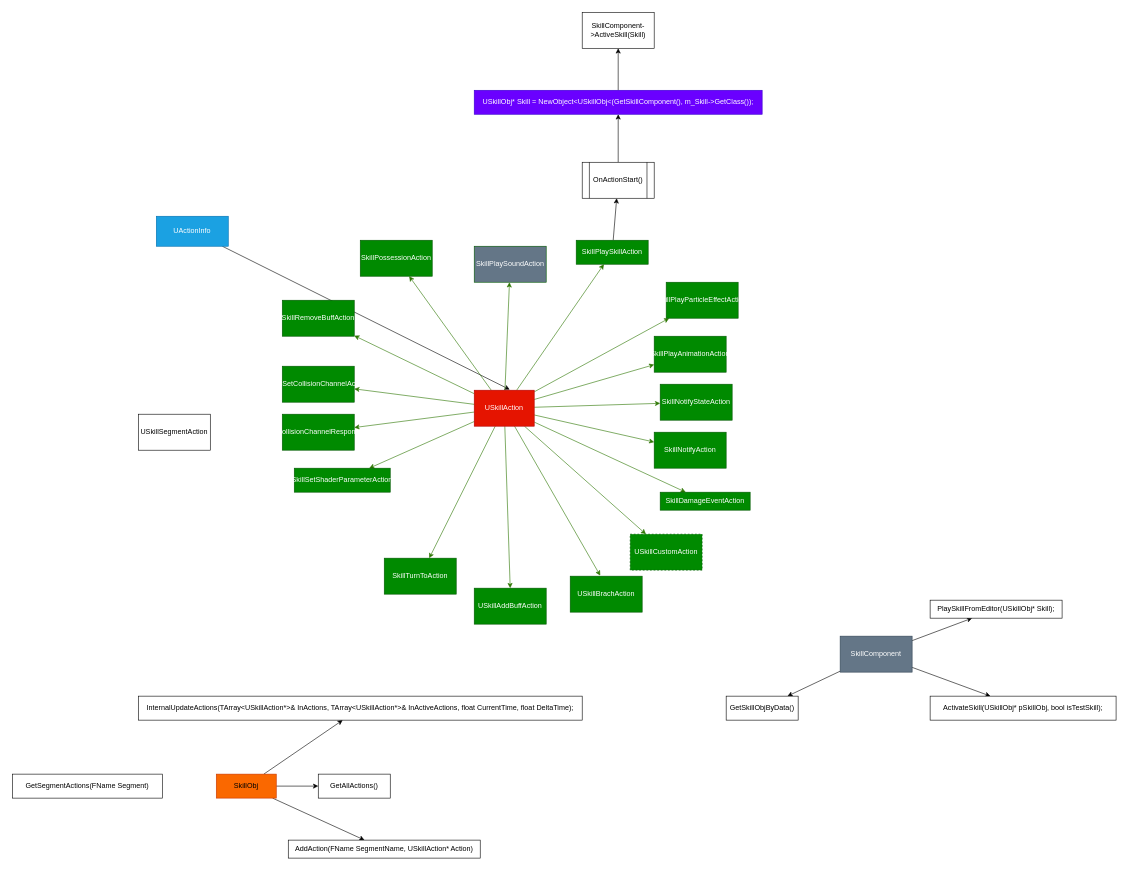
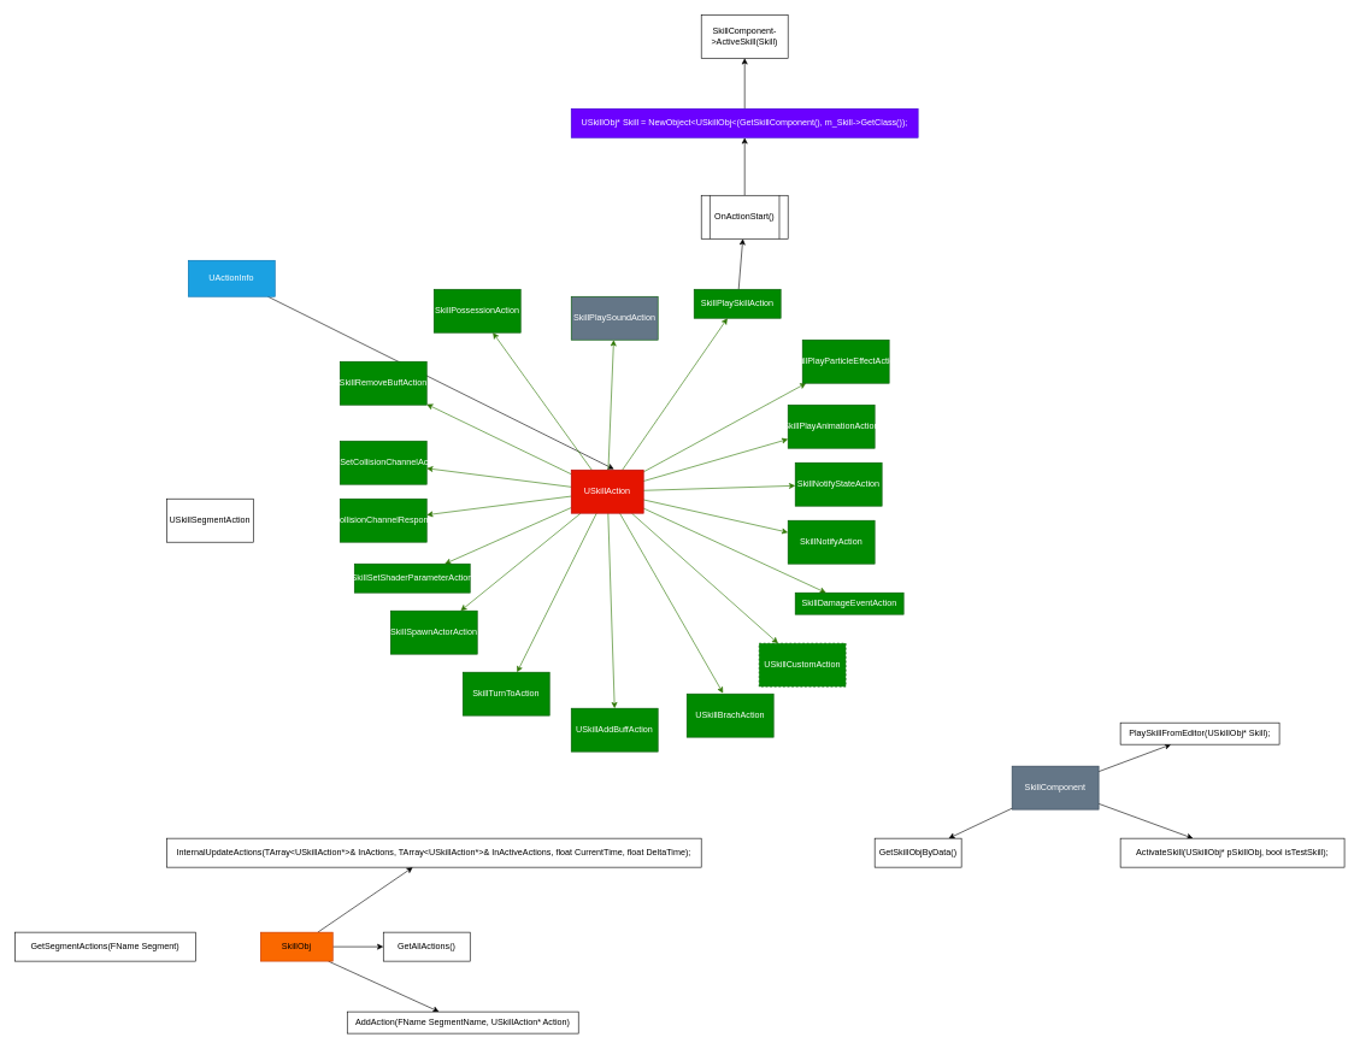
  <mxCell id="0" />
  <mxCell id="1" parent="0" />
  <mxCell id="2" style="edgeStyle=none;rounded=0;orthogonalLoop=1;jettySize=auto;html=1;entryX=0.592;entryY=-0.017;entryDx=0;entryDy=0;entryPerimeter=0;" edge="1" parent="1" source="3" target="22"><mxGeometry relative="1" as="geometry"><mxPoint x="500" y="670" as="targetPoint" /></mxGeometry></mxCell>
  <mxCell id="3" value="UActionInfo" style="rounded=0;whiteSpace=wrap;html=1;fillColor=#1ba1e2;strokeColor=#006EAF;fontColor=#ffffff;" vertex="1" parent="1"><mxGeometry x="260" y="360" width="120" height="50" as="geometry" /></mxCell>
  <mxCell id="4" value="USkillSegmentAction" style="rounded=0;whiteSpace=wrap;html=1;" vertex="1" parent="1"><mxGeometry x="230" y="690" width="120" height="60" as="geometry" /></mxCell>
  <mxCell id="5" style="edgeStyle=none;rounded=0;orthogonalLoop=1;jettySize=auto;html=1;entryX=0.5;entryY=0;entryDx=0;entryDy=0;fillColor=#60a917;strokeColor=#2D7600;" edge="1" parent="1" source="22" target="23"><mxGeometry relative="1" as="geometry"><mxPoint x="470" y="780" as="targetPoint" /></mxGeometry></mxCell>
  <mxCell id="6" style="edgeStyle=none;rounded=0;orthogonalLoop=1;jettySize=auto;html=1;entryX=0.417;entryY=-0.017;entryDx=0;entryDy=0;entryPerimeter=0;fillColor=#60a917;strokeColor=#2D7600;" edge="1" parent="1" source="22" target="24"><mxGeometry relative="1" as="geometry"><mxPoint x="610" y="780" as="targetPoint" /></mxGeometry></mxCell>
  <mxCell id="7" style="edgeStyle=none;rounded=0;orthogonalLoop=1;jettySize=auto;html=1;fillColor=#60a917;strokeColor=#2D7600;" edge="1" parent="1" source="22" target="25"><mxGeometry relative="1" as="geometry"><mxPoint x="780" y="790" as="targetPoint" /></mxGeometry></mxCell>
  <mxCell id="8" style="edgeStyle=none;rounded=0;orthogonalLoop=1;jettySize=auto;html=1;fillColor=#60a917;strokeColor=#2D7600;" edge="1" parent="1" source="22" target="26"><mxGeometry relative="1" as="geometry"><mxPoint x="960" y="810" as="targetPoint" /></mxGeometry></mxCell>
  <mxCell id="9" style="edgeStyle=none;rounded=0;orthogonalLoop=1;jettySize=auto;html=1;fillColor=#60a917;strokeColor=#2D7600;" edge="1" parent="1" source="22" target="27"><mxGeometry relative="1" as="geometry"><mxPoint x="1170" y="820" as="targetPoint" /></mxGeometry></mxCell>
  <mxCell id="10" style="edgeStyle=none;rounded=0;orthogonalLoop=1;jettySize=auto;html=1;fillColor=#60a917;strokeColor=#2D7600;" edge="1" parent="1" source="22" target="28"><mxGeometry relative="1" as="geometry"><mxPoint x="1100" y="680" as="targetPoint" /></mxGeometry></mxCell>
  <mxCell id="11" style="edgeStyle=none;rounded=0;orthogonalLoop=1;jettySize=auto;html=1;fillColor=#60a917;strokeColor=#2D7600;" edge="1" parent="1" source="22" target="29"><mxGeometry relative="1" as="geometry"><mxPoint x="1100" y="610" as="targetPoint" /></mxGeometry></mxCell>
  <mxCell id="12" style="edgeStyle=none;rounded=0;orthogonalLoop=1;jettySize=auto;html=1;fillColor=#60a917;strokeColor=#2D7600;" edge="1" parent="1" source="22" target="30"><mxGeometry relative="1" as="geometry"><mxPoint x="1040" y="500" as="targetPoint" /></mxGeometry></mxCell>
  <mxCell id="13" style="edgeStyle=none;rounded=0;orthogonalLoop=1;jettySize=auto;html=1;fillColor=#60a917;strokeColor=#2D7600;" edge="1" parent="1" source="22" target="32"><mxGeometry relative="1" as="geometry"><mxPoint x="1020" y="410" as="targetPoint" /></mxGeometry></mxCell>
  <mxCell id="14" style="edgeStyle=none;rounded=0;orthogonalLoop=1;jettySize=auto;html=1;fillColor=#60a917;strokeColor=#2D7600;" edge="1" parent="1" source="22" target="33"><mxGeometry relative="1" as="geometry"><mxPoint x="820" y="400" as="targetPoint" /></mxGeometry></mxCell>
  <mxCell id="15" style="edgeStyle=none;rounded=0;orthogonalLoop=1;jettySize=auto;html=1;fillColor=#60a917;strokeColor=#2D7600;" edge="1" parent="1" source="22" target="34"><mxGeometry relative="1" as="geometry"><mxPoint x="600" y="400" as="targetPoint" /></mxGeometry></mxCell>
  <mxCell id="16" style="edgeStyle=none;rounded=0;orthogonalLoop=1;jettySize=auto;html=1;fillColor=#60a917;strokeColor=#2D7600;" edge="1" parent="1" source="22" target="35"><mxGeometry relative="1" as="geometry"><mxPoint x="480" y="550" as="targetPoint" /></mxGeometry></mxCell>
  <mxCell id="17" style="edgeStyle=none;rounded=0;orthogonalLoop=1;jettySize=auto;html=1;fillColor=#60a917;strokeColor=#2D7600;" edge="1" parent="1" source="22" target="36"><mxGeometry relative="1" as="geometry"><mxPoint x="530" y="640" as="targetPoint" /></mxGeometry></mxCell>
  <mxCell id="18" style="edgeStyle=none;rounded=0;orthogonalLoop=1;jettySize=auto;html=1;fillColor=#60a917;strokeColor=#2D7600;" edge="1" parent="1" source="22" target="37"><mxGeometry relative="1" as="geometry"><mxPoint x="500" y="710" as="targetPoint" /></mxGeometry></mxCell>
  <mxCell id="19" style="edgeStyle=none;rounded=0;orthogonalLoop=1;jettySize=auto;html=1;fillColor=#60a917;strokeColor=#2D7600;" edge="1" parent="1" source="22" target="38"><mxGeometry relative="1" as="geometry"><mxPoint x="490" y="830" as="targetPoint" /></mxGeometry></mxCell>
+ <mxCell id="20" style="edgeStyle=none;rounded=0;orthogonalLoop=1;jettySize=auto;html=1;fillColor=#60a917;strokeColor=#2D7600;" edge="1" parent="1" source="22" target="39"><mxGeometry relative="1" as="geometry"><mxPoint x="500" y="870" as="targetPoint" /></mxGeometry></mxCell>
  <mxCell id="21" style="edgeStyle=none;rounded=0;orthogonalLoop=1;jettySize=auto;html=1;fillColor=#60a917;strokeColor=#2D7600;" edge="1" parent="1" source="22" target="40"><mxGeometry relative="1" as="geometry"><mxPoint x="530" y="970" as="targetPoint" /></mxGeometry></mxCell>
  <mxCell id="22" value="USkillAction" style="rounded=0;whiteSpace=wrap;html=1;fillColor=#e51400;strokeColor=#B20000;fontColor=#ffffff;" vertex="1" parent="1"><mxGeometry x="790" y="650" width="100" height="60" as="geometry" /></mxCell>
  <mxCell id="23" value="USkillAddBuffAction" style="rounded=0;whiteSpace=wrap;html=1;fillColor=#008a00;strokeColor=#005700;fontColor=#ffffff;" vertex="1" parent="1"><mxGeometry x="790" y="980" width="120" height="60" as="geometry" /></mxCell>
  <mxCell id="24" value="USkillBrachAction" style="rounded=0;whiteSpace=wrap;html=1;fillColor=#008a00;strokeColor=#005700;fontColor=#ffffff;" vertex="1" parent="1"><mxGeometry x="950" y="960" width="120" height="60" as="geometry" /></mxCell>
  <mxCell id="25" value="USkillCustomAction" style="rounded=0;whiteSpace=wrap;html=1;fillColor=#008a00;strokeColor=#005700;fontColor=#ffffff;dashed=1;" vertex="1" parent="1"><mxGeometry x="1050" y="890" width="120" height="60" as="geometry" /></mxCell>
  <mxCell id="26" value="SkillDamageEventAction" style="rounded=0;whiteSpace=wrap;html=1;fillColor=#008a00;strokeColor=#005700;fontColor=#ffffff;" vertex="1" parent="1"><mxGeometry x="1100" y="820" width="150" height="30" as="geometry" /></mxCell>
  <mxCell id="27" value="SkillNotifyAction" style="rounded=0;whiteSpace=wrap;html=1;fillColor=#008a00;strokeColor=#005700;fontColor=#ffffff;" vertex="1" parent="1"><mxGeometry x="1090" y="720" width="120" height="60" as="geometry" /></mxCell>
  <mxCell id="28" value="SkillNotifyStateAction" style="rounded=0;whiteSpace=wrap;html=1;fillColor=#008a00;strokeColor=#005700;fontColor=#ffffff;" vertex="1" parent="1"><mxGeometry x="1100" y="640" width="120" height="60" as="geometry" /></mxCell>
  <mxCell id="29" value="SkillPlayAnimationAction" style="rounded=0;whiteSpace=wrap;html=1;fillColor=#008a00;strokeColor=#005700;fontColor=#ffffff;" vertex="1" parent="1"><mxGeometry x="1090" y="560" width="120" height="60" as="geometry" /></mxCell>
  <mxCell id="30" value="SkillPlayParticleEffectAction" style="rounded=0;whiteSpace=wrap;html=1;fillColor=#008a00;strokeColor=#005700;fontColor=#ffffff;" vertex="1" parent="1"><mxGeometry x="1110" y="470" width="120" height="60" as="geometry" /></mxCell>
  <mxCell id="31" style="edgeStyle=none;rounded=0;orthogonalLoop=1;jettySize=auto;html=1;" edge="1" parent="1" source="32" target="52"><mxGeometry relative="1" as="geometry"><mxPoint x="1030" y="300" as="targetPoint" /></mxGeometry></mxCell>
  <mxCell id="32" value="SkillPlaySkillAction" style="rounded=0;whiteSpace=wrap;html=1;fillColor=#008a00;strokeColor=#005700;fontColor=#ffffff;" vertex="1" parent="1"><mxGeometry x="960" y="400" width="120" height="40" as="geometry" /></mxCell>
  <mxCell id="33" value="SkillPlaySoundAction" style="rounded=0;whiteSpace=wrap;html=1;fillColor=#647687;strokeColor=#005700;fontColor=#ffffff;" vertex="1" parent="1"><mxGeometry x="790" y="410" width="120" height="60" as="geometry" /></mxCell>
  <mxCell id="34" value="SkillPossessionAction" style="rounded=0;whiteSpace=wrap;html=1;fillColor=#008a00;strokeColor=#005700;fontColor=#ffffff;" vertex="1" parent="1"><mxGeometry x="600" y="400" width="120" height="60" as="geometry" /></mxCell>
  <mxCell id="35" value="SkillRemoveBuffAction" style="rounded=0;whiteSpace=wrap;html=1;fillColor=#008a00;strokeColor=#005700;fontColor=#ffffff;" vertex="1" parent="1"><mxGeometry x="470" y="500" width="120" height="60" as="geometry" /></mxCell>
  <mxCell id="36" value="SkillSetCollisionChannelAction" style="rounded=0;whiteSpace=wrap;html=1;fillColor=#008a00;strokeColor=#005700;fontColor=#ffffff;" vertex="1" parent="1"><mxGeometry x="470" y="610" width="120" height="60" as="geometry" /></mxCell>
  <mxCell id="37" value="SkillSetCollisionChannelResponseAction" style="rounded=0;whiteSpace=wrap;html=1;fillColor=#008a00;strokeColor=#005700;fontColor=#ffffff;" vertex="1" parent="1"><mxGeometry x="470" y="690" width="120" height="60" as="geometry" /></mxCell>
  <mxCell id="38" value="SkillSetShaderParameterAction" style="rounded=0;whiteSpace=wrap;html=1;fillColor=#008a00;strokeColor=#005700;fontColor=#ffffff;" vertex="1" parent="1"><mxGeometry x="490" y="780" width="160" height="40" as="geometry" /></mxCell>
+ <mxCell id="39" value="SkillSpawnActorAction" style="rounded=0;whiteSpace=wrap;html=1;fillColor=#008a00;strokeColor=#005700;fontColor=#ffffff;" vertex="1" parent="1"><mxGeometry x="540" y="845" width="120" height="60" as="geometry" /></mxCell>
  <mxCell id="40" value="SkillTurnToAction" style="rounded=0;whiteSpace=wrap;html=1;fillColor=#008a00;strokeColor=#005700;fontColor=#ffffff;" vertex="1" parent="1"><mxGeometry x="640" y="930" width="120" height="60" as="geometry" /></mxCell>
  <mxCell id="41" style="edgeStyle=none;rounded=0;orthogonalLoop=1;jettySize=auto;html=1;" edge="1" parent="1" source="44" target="49"><mxGeometry relative="1" as="geometry"><mxPoint x="1610" y="1020" as="targetPoint" /></mxGeometry></mxCell>
  <mxCell id="42" style="edgeStyle=none;rounded=0;orthogonalLoop=1;jettySize=auto;html=1;" edge="1" parent="1" source="44" target="50"><mxGeometry relative="1" as="geometry"><mxPoint x="1600" y="1090" as="targetPoint" /></mxGeometry></mxCell>
  <mxCell id="43" style="edgeStyle=none;rounded=0;orthogonalLoop=1;jettySize=auto;html=1;" edge="1" parent="1" source="44" target="60"><mxGeometry relative="1" as="geometry"><mxPoint x="1270" y="1170" as="targetPoint" /></mxGeometry></mxCell>
  <mxCell id="44" value="SkillComponent" style="rounded=0;whiteSpace=wrap;html=1;fillColor=#647687;strokeColor=#314354;fontColor=#ffffff;" vertex="1" parent="1"><mxGeometry x="1400" y="1060" width="120" height="60" as="geometry" /></mxCell>
  <mxCell id="45" style="edgeStyle=none;rounded=0;orthogonalLoop=1;jettySize=auto;html=1;" edge="1" parent="1" source="48" target="56"><mxGeometry relative="1" as="geometry"><mxPoint x="430" y="1170" as="targetPoint" /></mxGeometry></mxCell>
  <mxCell id="46" style="edgeStyle=none;rounded=0;orthogonalLoop=1;jettySize=auto;html=1;" edge="1" parent="1" source="48" target="57"><mxGeometry relative="1" as="geometry"><mxPoint x="590" y="1300" as="targetPoint" /></mxGeometry></mxCell>
  <mxCell id="47" style="edgeStyle=none;rounded=0;orthogonalLoop=1;jettySize=auto;html=1;" edge="1" parent="1" source="48" target="59"><mxGeometry relative="1" as="geometry"><mxPoint x="540" y="1370" as="targetPoint" /></mxGeometry></mxCell>
  <mxCell id="48" value="SkillObj" style="rounded=0;whiteSpace=wrap;html=1;fillColor=#fa6800;strokeColor=#C73500;fontColor=#000000;" vertex="1" parent="1"><mxGeometry x="360" y="1290" width="100" height="40" as="geometry" /></mxCell>
  <mxCell id="49" value="PlaySkillFromEditor(USkillObj* Skill);" style="rounded=0;whiteSpace=wrap;html=1;" vertex="1" parent="1"><mxGeometry x="1550" y="1000" width="220" height="30" as="geometry" /></mxCell>
  <mxCell id="50" value="ActivateSkill(USkillObj* pSkillObj, bool isTestSkill);" style="rounded=0;whiteSpace=wrap;html=1;" vertex="1" parent="1"><mxGeometry x="1550" y="1160" width="310" height="40" as="geometry" /></mxCell>
  <mxCell id="51" value="" style="edgeStyle=none;rounded=0;orthogonalLoop=1;jettySize=auto;html=1;" edge="1" parent="1" source="52" target="55"><mxGeometry relative="1" as="geometry" /></mxCell>
  <mxCell id="52" value="OnActionStart()" style="shape=process;whiteSpace=wrap;html=1;backgroundOutline=1;" vertex="1" parent="1"><mxGeometry x="970" y="270" width="120" height="60" as="geometry" /></mxCell>
  <mxCell id="53" value="SkillComponent-&amp;gt;ActiveSkill(Skill)" style="whiteSpace=wrap;html=1;" vertex="1" parent="1"><mxGeometry x="970" y="20" width="120" height="60" as="geometry" /></mxCell>
  <mxCell id="54" style="edgeStyle=none;rounded=0;orthogonalLoop=1;jettySize=auto;html=1;exitX=0.5;exitY=0;exitDx=0;exitDy=0;entryX=0.5;entryY=1;entryDx=0;entryDy=0;" edge="1" parent="1" source="55" target="53"><mxGeometry relative="1" as="geometry" /></mxCell>
  <mxCell id="55" value="USkillObj* Skill = NewObject&amp;lt;USkillObj&amp;lt;(GetSkillComponent(), m_Skill-&amp;gt;GetClass());" style="whiteSpace=wrap;html=1;fillColor=#6a00ff;strokeColor=#3700CC;fontColor=#ffffff;" vertex="1" parent="1"><mxGeometry x="790" y="150" width="480" height="40" as="geometry" /></mxCell>
  <mxCell id="56" value="InternalUpdateActions(TArray&amp;lt;USkillAction*&amp;gt;&amp;amp; InActions, TArray&amp;lt;USkillAction*&amp;gt;&amp;amp; InActiveActions, float CurrentTime, float DeltaTime);" style="rounded=0;whiteSpace=wrap;html=1;" vertex="1" parent="1"><mxGeometry x="230" y="1160" width="740" height="40" as="geometry" /></mxCell>
  <mxCell id="57" value="GetAllActions()" style="rounded=0;whiteSpace=wrap;html=1;" vertex="1" parent="1"><mxGeometry x="530" y="1290" width="120" height="40" as="geometry" /></mxCell>
  <mxCell id="58" value="GetSegmentActions(FName Segment)" style="rounded=0;whiteSpace=wrap;html=1;" vertex="1" parent="1"><mxGeometry x="20" y="1290" width="250" height="40" as="geometry" /></mxCell>
  <mxCell id="59" value="AddAction(FName SegmentName, USkillAction* Action)" style="rounded=0;whiteSpace=wrap;html=1;" vertex="1" parent="1"><mxGeometry x="480" y="1400" width="320" height="30" as="geometry" /></mxCell>
  <mxCell id="60" value="GetSkillObjByData()" style="rounded=0;whiteSpace=wrap;html=1;" vertex="1" parent="1"><mxGeometry x="1210" y="1160" width="120" height="40" as="geometry" /></mxCell>
